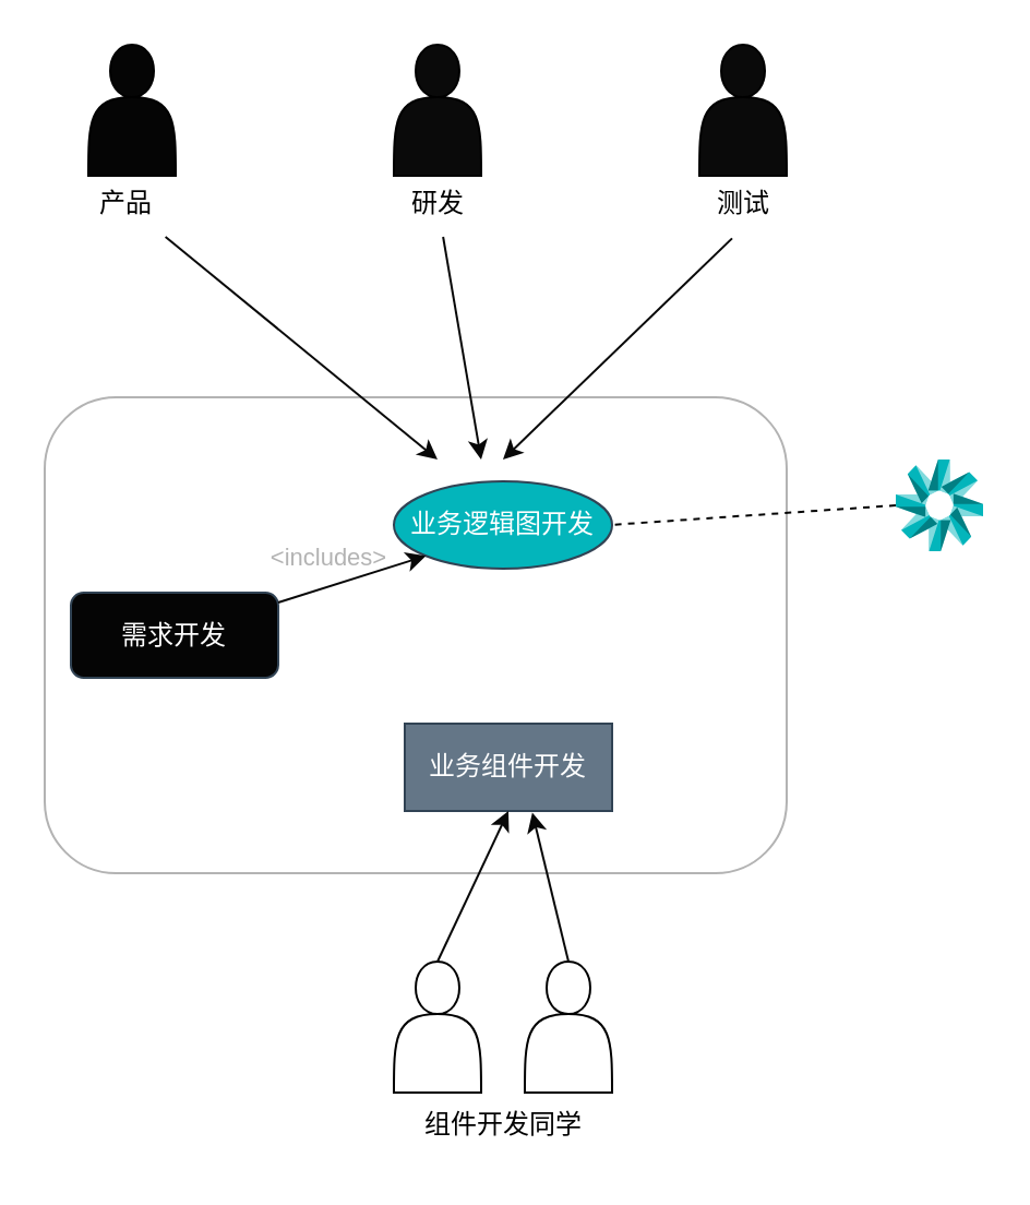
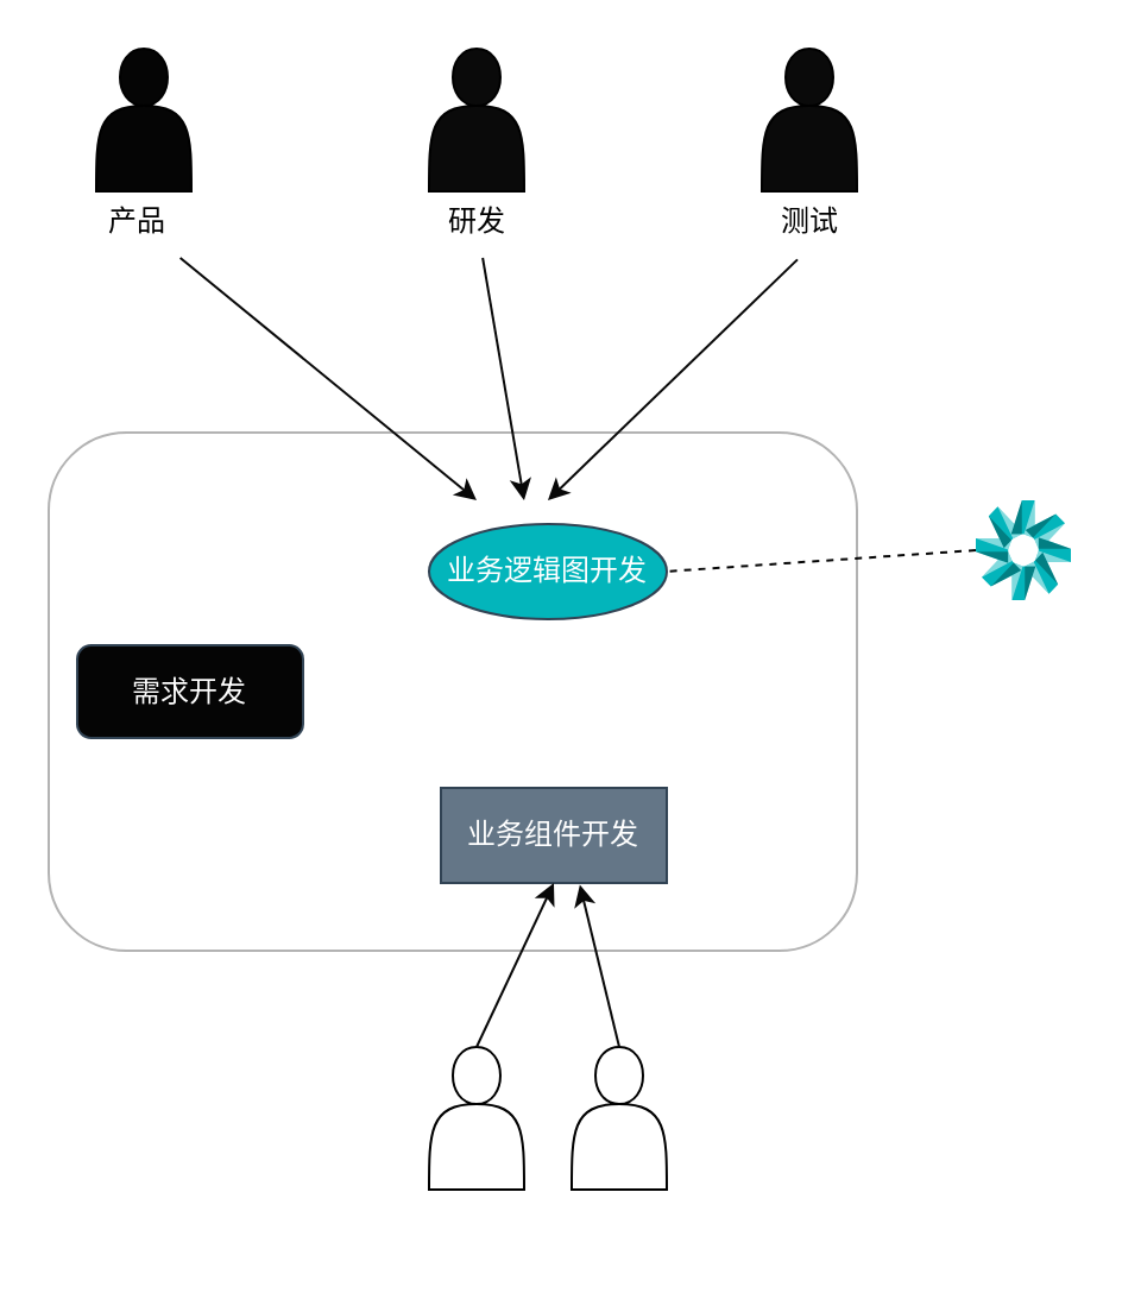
  <mxCell id="0" style=";html=1;" />
  <mxCell id="1" style=";html=1;" parent="0" />
  <mxCell id="2" value="" style="shape=actor;whiteSpace=wrap;html=1;fillColor=#050505;fontColor=#050505;" vertex="1" parent="1"><mxGeometry x="40" y="20" width="40" height="60" as="geometry" /></mxCell>
  <mxCell id="3" value="" style="shape=actor;whiteSpace=wrap;html=1;fillColor=#0a0a0a;" vertex="1" parent="1"><mxGeometry x="180" y="20" width="40" height="60" as="geometry" /></mxCell>
  <mxCell id="4" value="" style="shape=actor;whiteSpace=wrap;html=1;fillColor=#0a0a0a;" vertex="1" parent="1"><mxGeometry x="320" y="20" width="40" height="60" as="geometry" /></mxCell>
  <mxCell id="5" value="&lt;font color=&quot;#000000&quot;&gt;产品&lt;/font&gt;" style="text;html=1;align=center;verticalAlign=middle;resizable=0;points=[];autosize=1;strokeColor=none;fillColor=none;" vertex="1" parent="1"><mxGeometry x="32" y="78" width="50" height="30" as="geometry" /></mxCell>
  <mxCell id="6" value="研发" style="text;html=1;align=center;verticalAlign=middle;resizable=0;points=[];autosize=1;strokeColor=none;fillColor=none;fontColor=#000000;" vertex="1" parent="1"><mxGeometry x="175" y="78" width="50" height="30" as="geometry" /></mxCell>
  <mxCell id="7" value="测试" style="text;html=1;align=center;verticalAlign=middle;resizable=0;points=[];autosize=1;strokeColor=none;fillColor=none;fontColor=#000000;" vertex="1" parent="1"><mxGeometry x="315" y="78" width="50" height="30" as="geometry" /></mxCell>
  <mxCell id="8" value="" style="rounded=1;whiteSpace=wrap;html=1;fillColor=#FFFFFF;strokeColor=#B3B3B3;" vertex="1" parent="1"><mxGeometry x="20" y="181.5" width="340" height="218" as="geometry" /></mxCell>
  <mxCell id="9" value="" style="endArrow=classic;html=1;rounded=0;strokeColor=#080808;" edge="1" parent="1" source="5"><mxGeometry width="50" height="50" relative="1" as="geometry"><mxPoint x="260" y="250" as="sourcePoint" /><mxPoint x="200" y="210" as="targetPoint" /></mxGeometry></mxCell>
  <mxCell id="10" value="" style="endArrow=classic;html=1;rounded=0;strokeColor=#080808;exitX=0.4;exitY=1.023;exitDx=0;exitDy=0;exitPerimeter=0;" edge="1" parent="1" source="7"><mxGeometry width="50" height="50" relative="1" as="geometry"><mxPoint x="87" y="118" as="sourcePoint" /><mxPoint x="230" y="210" as="targetPoint" /></mxGeometry></mxCell>
  <mxCell id="11" value="" style="endArrow=classic;html=1;rounded=0;strokeColor=#080808;" edge="1" parent="1" source="6"><mxGeometry width="50" height="50" relative="1" as="geometry"><mxPoint x="97" y="128" as="sourcePoint" /><mxPoint x="220" y="210" as="targetPoint" /></mxGeometry></mxCell>
  <mxCell id="12" value="业务逻辑图开发" style="ellipse;whiteSpace=wrap;html=1;fillColor=#03b5bb;fontColor=#ffffff;strokeColor=#314354;" vertex="1" parent="1"><mxGeometry x="180" y="220" width="100" height="40" as="geometry" /></mxCell>
  <mxCell id="13" value="业务组件开发" style="whiteSpace=wrap;html=1;fillColor=#647687;strokeColor=#314354;fontColor=#ffffff;rounded=0;" vertex="1" parent="1"><mxGeometry x="185" y="331" width="95" height="40" as="geometry" /></mxCell>
  <mxCell id="14" value="需求开发" style="rounded=1;whiteSpace=wrap;html=1;fillColor=#050505;strokeColor=#314354;fontColor=#ffffff;" vertex="1" parent="1"><mxGeometry x="32" y="271" width="95" height="39" as="geometry" /></mxCell>
- <mxCell id="15" value="" style="endArrow=classic;html=1;rounded=0;strokeColor=#080808;entryX=0;entryY=1;entryDx=0;entryDy=0;" edge="1" parent="1" source="14" target="12"><mxGeometry width="50" height="50" relative="1" as="geometry"><mxPoint x="85" y="118" as="sourcePoint" /><mxPoint x="210" y="220" as="targetPoint" /></mxGeometry></mxCell>
- <mxCell id="16" value="&amp;lt;includes&amp;gt;" style="edgeLabel;html=1;align=center;verticalAlign=middle;resizable=0;points=[];labelBackgroundColor=none;fontColor=#B3B3B3;" vertex="1" connectable="0" parent="15"><mxGeometry x="-0.253" y="1" relative="1" as="geometry"><mxPoint x="-2" y="-12" as="offset" /></mxGeometry></mxCell>
  <mxCell id="17" value="" style="shape=actor;whiteSpace=wrap;html=1;" vertex="1" parent="1"><mxGeometry x="180" y="440" width="40" height="60" as="geometry" /></mxCell>
  <mxCell id="18" value="" style="shape=actor;whiteSpace=wrap;html=1;" vertex="1" parent="1"><mxGeometry x="240" y="440" width="40" height="60" as="geometry" /></mxCell>
- <mxCell id="19" value="&lt;font color=&quot;#000000&quot;&gt;组件开发同学&lt;/font&gt;" style="text;html=1;align=center;verticalAlign=middle;resizable=0;points=[];autosize=1;strokeColor=none;fillColor=none;" vertex="1" parent="1"><mxGeometry x="180" y="500" width="100" height="30" as="geometry" /></mxCell>
  <mxCell id="20" value="" style="endArrow=classic;html=1;rounded=0;strokeColor=#080808;exitX=0.5;exitY=0;exitDx=0;exitDy=0;entryX=0.5;entryY=1;entryDx=0;entryDy=0;" edge="1" parent="1" source="17" target="13"><mxGeometry width="50" height="50" relative="1" as="geometry"><mxPoint x="85" y="118" as="sourcePoint" /><mxPoint x="210" y="220" as="targetPoint" /></mxGeometry></mxCell>
  <mxCell id="21" value="" style="endArrow=classic;html=1;rounded=0;strokeColor=#080808;exitX=0.5;exitY=0;exitDx=0;exitDy=0;entryX=0.615;entryY=1.019;entryDx=0;entryDy=0;entryPerimeter=0;" edge="1" parent="1" source="18" target="13"><mxGeometry width="50" height="50" relative="1" as="geometry"><mxPoint x="210" y="450" as="sourcePoint" /><mxPoint x="243" y="381" as="targetPoint" /></mxGeometry></mxCell>
  <mxCell id="22" value="" style="outlineConnect=0;dashed=0;verticalLabelPosition=bottom;verticalAlign=top;align=center;html=1;shape=mxgraph.aws3.chime;fillColor=#03B5BB;gradientColor=none;" vertex="1" parent="1"><mxGeometry x="410" y="210" width="40" height="42" as="geometry" /></mxCell>
  <mxCell id="23" value="" style="endArrow=none;dashed=1;html=1;rounded=0;entryX=1;entryY=0.5;entryDx=0;entryDy=0;strokeColor=#050505;" edge="1" parent="1"><mxGeometry width="50" height="50" relative="1" as="geometry"><mxPoint x="410" y="231" as="sourcePoint" /><mxPoint x="279" y="240" as="targetPoint" /></mxGeometry></mxCell>
